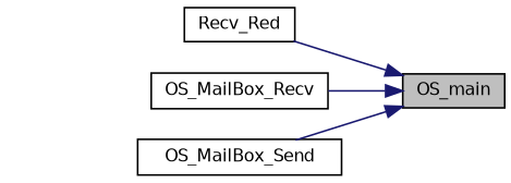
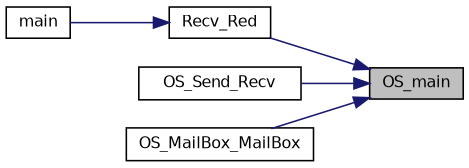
  digraph {
    rankdir=RL
    node [color=black fillcolor=white fontname=Helvetica fontsize=10 shape=record style=filled]
    edge [color=midnightblue dir=back fontname=Helvetica fontsize=10 labelfontname=Helvetica labelfontsize=10 style=solid]
    n1 [fillcolor=grey75 fontcolor=black height=0.2 label=OS_main width=0.4]
    n2 [height=0.2 label=Recv_Red width=0.4]
-   n3 [height=0.2 label=OS_MailBox_Recv width=0.4]
-   n4 [height=0.2 label=OS_MailBox_Send width=0.4]
+   n3 [height=0.2 label=OS_Send_Recv width=0.4]
+   n4 [height=0.2 label=OS_MailBox_MailBox width=0.4]
+   n5 [height=0.2 label=main width=0.4]
    n1 -> n2
    n1 -> n3
    n1 -> n4
+   n2 -> n5
  }
